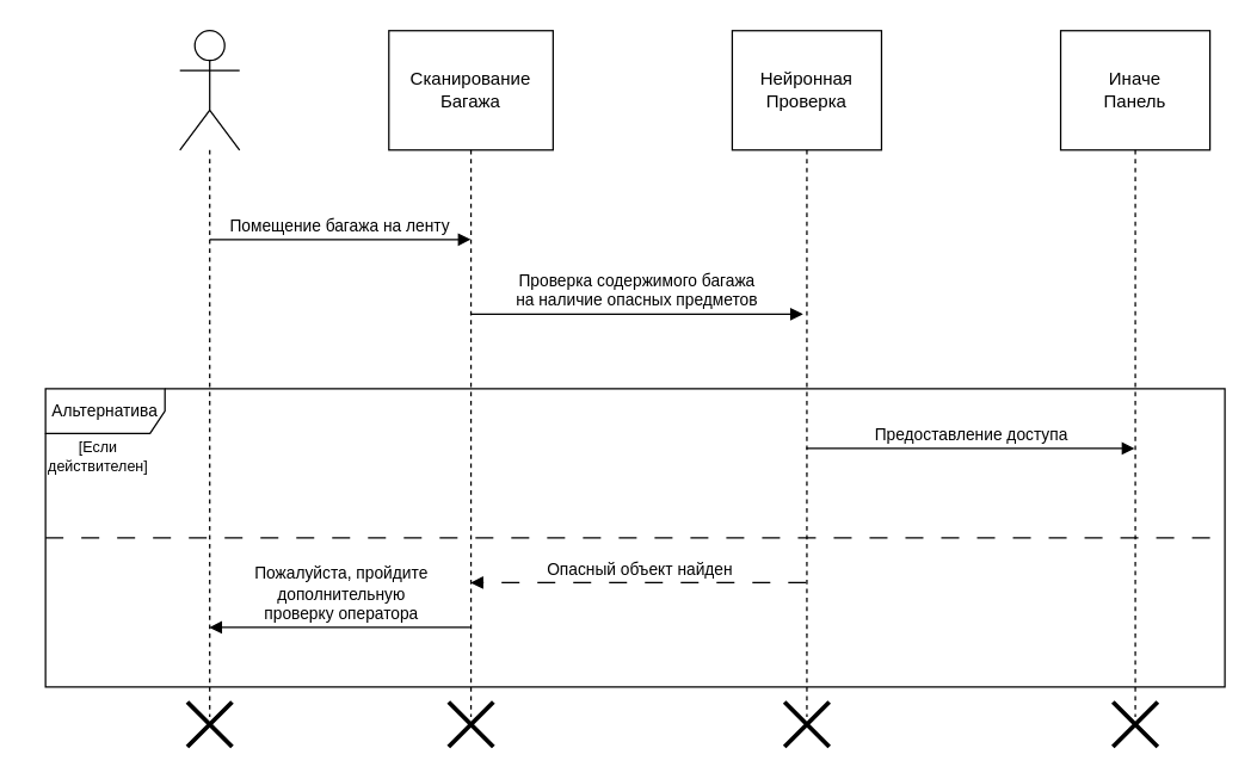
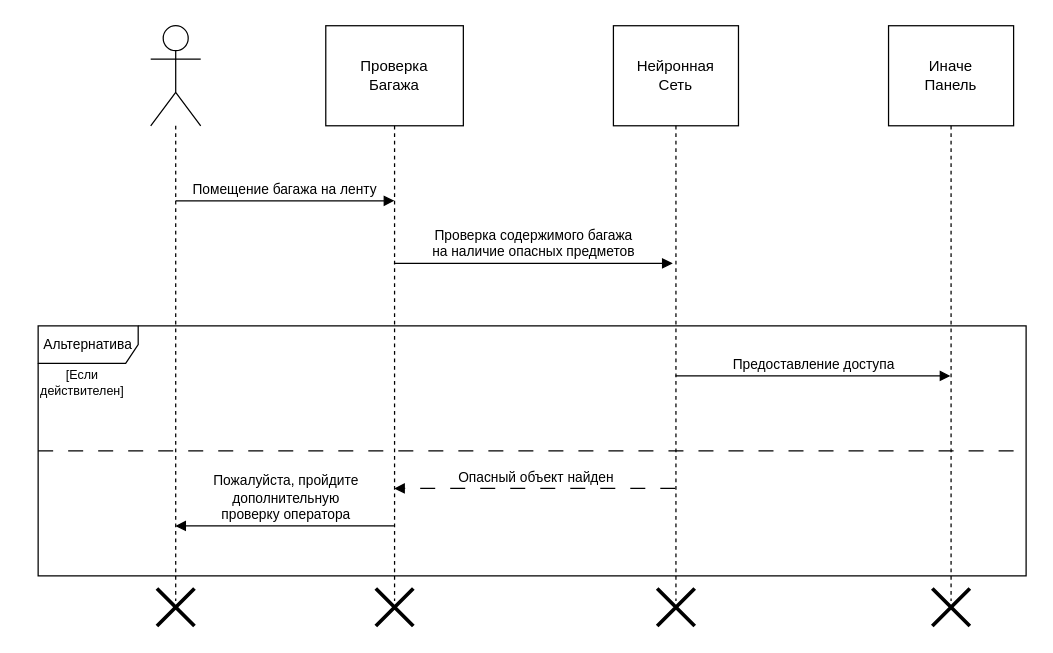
  <mxCell id="0" />
  <mxCell id="1" parent="0" />
  <mxCell id="2" value="&lt;font style=&quot;font-size: 11px;&quot;&gt;Альтернатива&lt;/font&gt;" style="shape=umlFrame;whiteSpace=wrap;html=1;pointerEvents=0;width=80;height=30;" parent="1" vertex="1"><mxGeometry x="30" y="260" width="790" height="200" as="geometry" /></mxCell>
  <mxCell id="3" value="" style="line;strokeWidth=1;fillColor=none;align=left;verticalAlign=middle;spacingTop=-1;spacingLeft=3;spacingRight=3;rotatable=0;labelPosition=right;points=[];portConstraint=eastwest;strokeColor=inherit;dashed=1;dashPattern=12 12;" parent="1" vertex="1"><mxGeometry x="30" y="356" width="790" height="8" as="geometry" /></mxCell>
  <mxCell id="4" value="&lt;font style=&quot;font-size: 10px;&quot;&gt;[Если&lt;/font&gt;&lt;div style=&quot;font-size: 10px;&quot;&gt;&lt;font style=&quot;font-size: 10px;&quot;&gt;действителен]&lt;/font&gt;&lt;/div&gt;" style="text;html=1;align=center;verticalAlign=middle;resizable=0;points=[];autosize=1;strokeColor=none;fillColor=none;" parent="1" vertex="1"><mxGeometry x="20" y="285" width="90" height="40" as="geometry" /></mxCell>
  <mxCell id="5" value="Помещение багажа на ленту" style="html=1;verticalAlign=bottom;endArrow=block;curved=0;rounded=0;" parent="1" edge="1"><mxGeometry width="80" relative="1" as="geometry"><mxPoint x="140" y="160" as="sourcePoint" /><mxPoint x="314.87" y="160" as="targetPoint" /></mxGeometry></mxCell>
  <mxCell id="6" value="" style="shape=umlDestroy;whiteSpace=wrap;html=1;strokeWidth=3;targetShapes=umlLifeline;" parent="1" vertex="1"><mxGeometry x="125" y="470" width="30" height="30" as="geometry" /></mxCell>
  <mxCell id="7" value="" style="group" parent="1" vertex="1" connectable="0"><mxGeometry x="120" y="20" width="40" height="460" as="geometry" /></mxCell>
  <mxCell id="8" value="" style="shape=umlLifeline;perimeter=lifelinePerimeter;whiteSpace=wrap;html=1;container=1;dropTarget=0;collapsible=0;recursiveResize=0;outlineConnect=0;portConstraint=eastwest;newEdgeStyle={&quot;curved&quot;:0,&quot;rounded&quot;:0};participant=umlActor;size=80;" parent="7" vertex="1"><mxGeometry width="40" height="460.0" as="geometry" /></mxCell>
- <mxCell id="9" value="Сканирование&lt;div&gt;Багажа&lt;/div&gt;" style="shape=umlLifeline;perimeter=lifelinePerimeter;whiteSpace=wrap;html=1;container=1;dropTarget=0;collapsible=0;recursiveResize=0;outlineConnect=0;portConstraint=eastwest;newEdgeStyle={&quot;curved&quot;:0,&quot;rounded&quot;:0};size=80;" parent="1" vertex="1"><mxGeometry x="260" y="20" width="110" height="460" as="geometry" /></mxCell>
+ <mxCell id="9" value="Проверка&lt;div&gt;Багажа&lt;/div&gt;" style="shape=umlLifeline;perimeter=lifelinePerimeter;whiteSpace=wrap;html=1;container=1;dropTarget=0;collapsible=0;recursiveResize=0;outlineConnect=0;portConstraint=eastwest;newEdgeStyle={&quot;curved&quot;:0,&quot;rounded&quot;:0};size=80;" parent="1" vertex="1"><mxGeometry x="260" y="20" width="110" height="460" as="geometry" /></mxCell>
  <mxCell id="10" value="" style="shape=umlDestroy;whiteSpace=wrap;html=1;strokeWidth=3;targetShapes=umlLifeline;" parent="1" vertex="1"><mxGeometry x="300" y="470" width="30" height="30" as="geometry" /></mxCell>
  <mxCell id="11" value="" style="group" parent="1" vertex="1" connectable="0"><mxGeometry x="710" y="20" width="100" height="480" as="geometry" /></mxCell>
  <mxCell id="12" value="Иначе&lt;div&gt;Панель&lt;/div&gt;" style="shape=umlLifeline;perimeter=lifelinePerimeter;whiteSpace=wrap;html=1;container=1;dropTarget=0;collapsible=0;recursiveResize=0;outlineConnect=0;portConstraint=eastwest;newEdgeStyle={&quot;curved&quot;:0,&quot;rounded&quot;:0};size=80;" parent="11" vertex="1"><mxGeometry width="100" height="460" as="geometry" /></mxCell>
  <mxCell id="13" value="" style="shape=umlDestroy;whiteSpace=wrap;html=1;strokeWidth=3;targetShapes=umlLifeline;" parent="11" vertex="1"><mxGeometry x="35" y="450" width="30" height="30" as="geometry" /></mxCell>
  <mxCell id="14" value="&lt;div&gt;Проверка содержимого багажа&lt;/div&gt;&lt;div&gt;на наличие опасных предметов&lt;/div&gt;" style="html=1;verticalAlign=bottom;endArrow=block;curved=0;rounded=0;" parent="1" source="9" edge="1"><mxGeometry width="80" relative="1" as="geometry"><mxPoint x="312.56" y="210" as="sourcePoint" /><mxPoint x="537.43" y="210" as="targetPoint" /></mxGeometry></mxCell>
  <mxCell id="15" value="Предоставление доступа" style="html=1;verticalAlign=bottom;endArrow=block;curved=0;rounded=0;" parent="1" edge="1"><mxGeometry width="80" relative="1" as="geometry"><mxPoint x="539.63" y="300" as="sourcePoint" /><mxPoint x="759.5" y="300" as="targetPoint" /></mxGeometry></mxCell>
  <mxCell id="16" value="" style="group" parent="1" vertex="1" connectable="0"><mxGeometry x="490" y="20" width="100" height="480" as="geometry" /></mxCell>
- <mxCell id="17" value="Нейронная&lt;div&gt;Проверка&lt;/div&gt;" style="shape=umlLifeline;perimeter=lifelinePerimeter;whiteSpace=wrap;html=1;container=1;dropTarget=0;collapsible=0;recursiveResize=0;outlineConnect=0;portConstraint=eastwest;newEdgeStyle={&quot;curved&quot;:0,&quot;rounded&quot;:0};size=80;" parent="16" vertex="1"><mxGeometry width="100" height="460" as="geometry" /></mxCell>
+ <mxCell id="17" value="Нейронная&lt;div&gt;Сеть&lt;/div&gt;" style="shape=umlLifeline;perimeter=lifelinePerimeter;whiteSpace=wrap;html=1;container=1;dropTarget=0;collapsible=0;recursiveResize=0;outlineConnect=0;portConstraint=eastwest;newEdgeStyle={&quot;curved&quot;:0,&quot;rounded&quot;:0};size=80;" parent="16" vertex="1"><mxGeometry width="100" height="460" as="geometry" /></mxCell>
  <mxCell id="18" value="" style="shape=umlDestroy;whiteSpace=wrap;html=1;strokeWidth=3;targetShapes=umlLifeline;" parent="16" vertex="1"><mxGeometry x="35" y="450" width="30" height="30" as="geometry" /></mxCell>
  <mxCell id="19" value="Опасный объект найден" style="html=1;verticalAlign=bottom;endArrow=block;curved=0;rounded=0;dashed=1;dashPattern=12 12;" parent="16" edge="1"><mxGeometry width="80" relative="1" as="geometry"><mxPoint x="49.5" y="370" as="sourcePoint" /><mxPoint x="-175.37" y="370" as="targetPoint" /></mxGeometry></mxCell>
  <mxCell id="20" value="&lt;div&gt;Пожалуйста, пройдите&lt;/div&gt;&lt;div&gt;дополнительную&lt;/div&gt;&lt;div&gt;проверку оператора&lt;/div&gt;" style="html=1;verticalAlign=bottom;endArrow=block;curved=0;rounded=0;" parent="1" edge="1"><mxGeometry width="80" relative="1" as="geometry"><mxPoint x="314.5" y="420" as="sourcePoint" /><mxPoint x="139.63" y="420" as="targetPoint" /></mxGeometry></mxCell>
